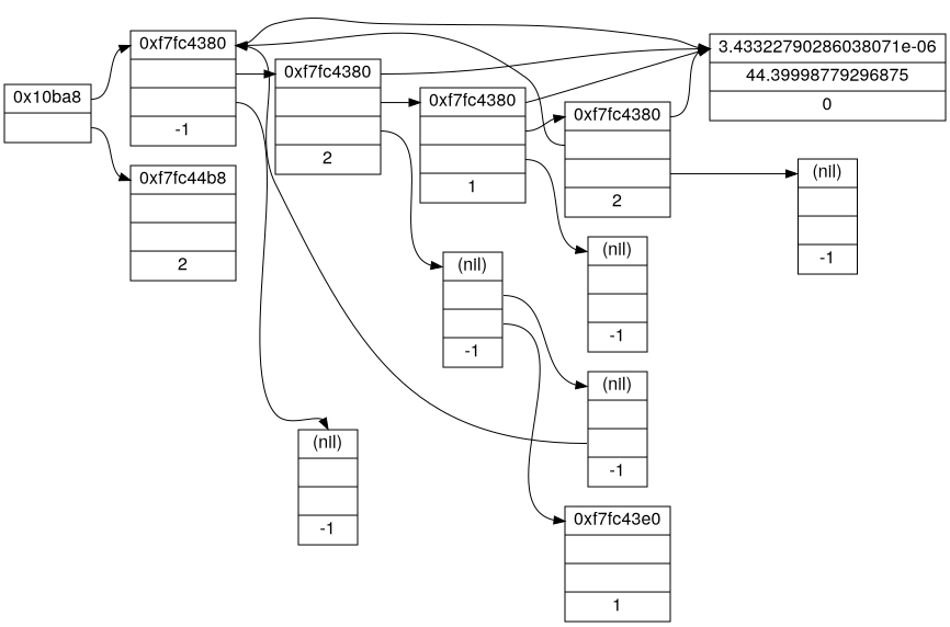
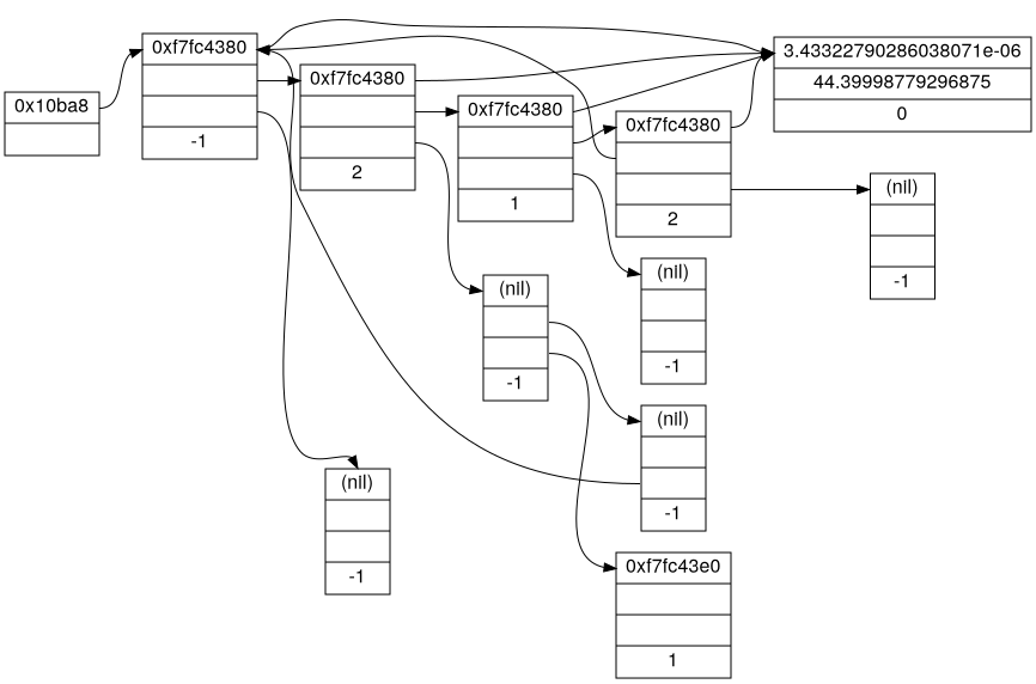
  digraph {
    fontname="Helvetica,Arial,sans-serif"
    rankdir=LR
    node [fontname="Helvetica,Arial,sans-serif" fontsize=16 shape=record]
    edge [fontname="Helvetica,Arial,sans-serif" headport=f0 tailport=f1]
    n1 [label="<f0> 0x10ba8| <f1>"]
    n2 [label="<f0> 0xf7fc4380| <f1> | <f2> |-1"]
-   n3 [label="<f0> 0xf7fc44b8| | |2"]
    n4 [label="<f0> 3.43322790286038071e-06|44.39998779296875|0"]
    n5 [label="<f0> 0xf7fc4380| <f1> | <f2> |2"]
    n6 [label="<f0> (nil)| | |-1"]
    n7 [label="<f0> 0xf7fc4380| <f1> | <f2> |1"]
    n8 [label="<f0> (nil)| <f1> | <f2> |-1"]
    n9 [label="<f0> 0xf7fc4380| <f1> | <f2> |2"]
    n10 [label="<f0> (nil)| | |-1"]
    n11 [label="<f0> (nil)| <f1> | <f2> |-1"]
    n12 [label="<f0> 0xf7fc43e0| | |1"]
    n13 [label="<f0> (nil)| | |-1"]
    n1 -> n2 [tailport=f0]
-   n1 -> n3
    n2 -> n4 [tailport=f0]
    n2 -> n5
    n2 -> n6 [tailport=f2]
    n5 -> n4 [tailport=f0]
    n5 -> n7
    n5 -> n8 [tailport=f2]
    n7 -> n4 [tailport=f0]
    n7 -> n9
    n7 -> n10 [tailport=f2]
    n8 -> n11
    n8 -> n12 [tailport=f2]
    n9 -> n2
    n9 -> n4 [tailport=f0]
    n9 -> n13 [tailport=f2]
    n11 -> n2 [tailport=f2]
  }
